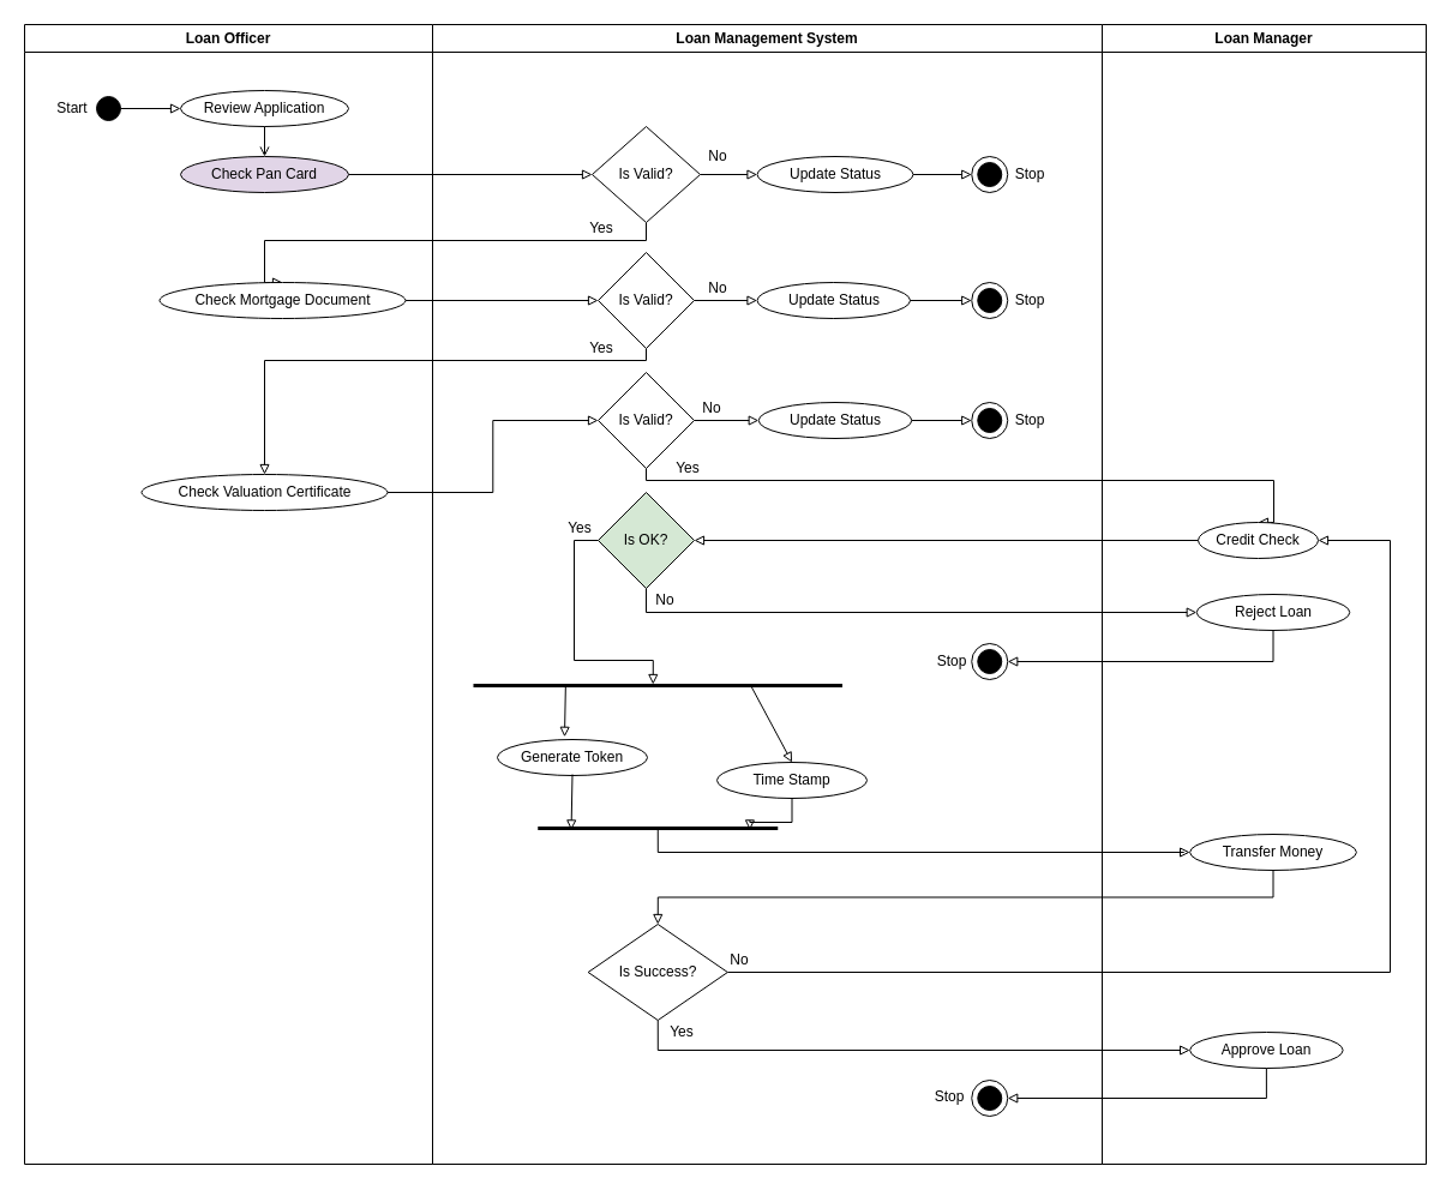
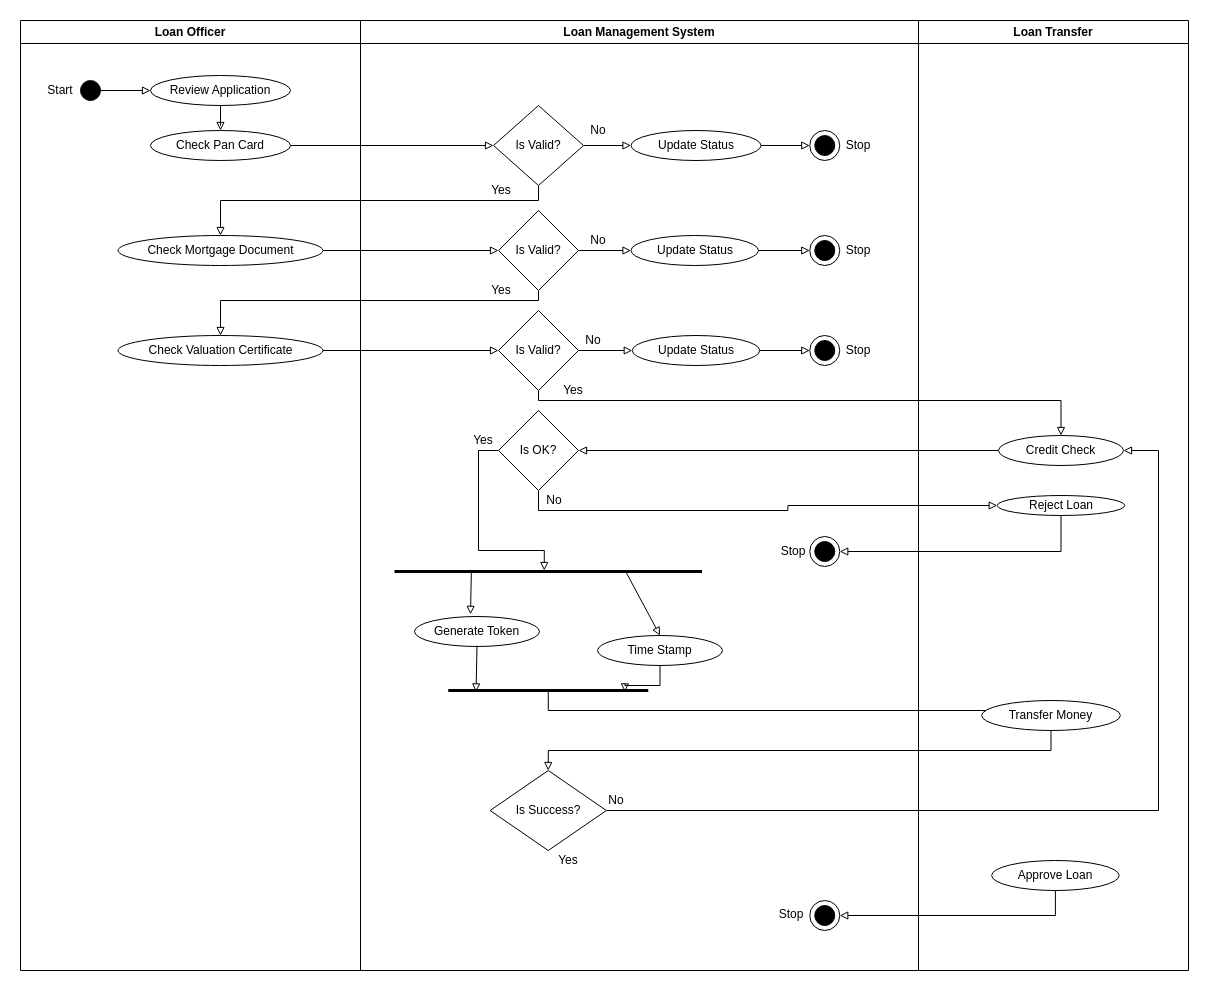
  <mxCell id="0" />
  <mxCell id="1" parent="0" />
  <mxCell id="2" style="edgeStyle=orthogonalEdgeStyle;rounded=0;orthogonalLoop=1;jettySize=auto;html=1;exitX=1;exitY=0.5;exitDx=0;exitDy=0;entryX=0;entryY=0.5;entryDx=0;entryDy=0;endArrow=block;endFill=0;" parent="1" source="68" target="5" edge="1"><mxGeometry relative="1" as="geometry" /></mxCell>
  <mxCell id="3" style="edgeStyle=orthogonalEdgeStyle;rounded=0;orthogonalLoop=1;jettySize=auto;html=1;exitX=1;exitY=0.5;exitDx=0;exitDy=0;entryX=0;entryY=0.5;entryDx=0;entryDy=0;endArrow=block;endFill=0;" parent="1" source="5" target="7" edge="1"><mxGeometry relative="1" as="geometry" /></mxCell>
  <mxCell id="4" style="edgeStyle=orthogonalEdgeStyle;rounded=0;orthogonalLoop=1;jettySize=auto;html=1;exitX=0.5;exitY=1;exitDx=0;exitDy=0;entryX=0.5;entryY=0;entryDx=0;entryDy=0;endArrow=block;endFill=0;" edge="1" parent="1" source="5" target="70"><mxGeometry relative="1" as="geometry"><Array as="points"><mxPoint x="538" y="200" /><mxPoint x="220" y="200" /></Array></mxGeometry></mxCell>
  <mxCell id="5" value="Is Valid?" style="rhombus;whiteSpace=wrap;html=1;" parent="1" vertex="1"><mxGeometry x="493" y="105" width="90" height="80" as="geometry" /></mxCell>
  <mxCell id="6" style="edgeStyle=orthogonalEdgeStyle;rounded=0;orthogonalLoop=1;jettySize=auto;html=1;exitX=1;exitY=0.5;exitDx=0;exitDy=0;entryX=0;entryY=0.5;entryDx=0;entryDy=0;endArrow=block;endFill=0;" parent="1" source="70" target="12" edge="1"><mxGeometry relative="1" as="geometry" /></mxCell>
  <mxCell id="7" value="Update Status" style="ellipse;whiteSpace=wrap;html=1;" parent="1" vertex="1"><mxGeometry x="630.5" y="130" width="130" height="30" as="geometry" /></mxCell>
  <mxCell id="8" value="" style="shape=mxgraph.sysml.actFinal;html=1;verticalLabelPosition=bottom;labelBackgroundColor=#ffffff;verticalAlign=top;" parent="1" vertex="1"><mxGeometry x="809.25" y="130" width="30" height="30" as="geometry" /></mxCell>
  <mxCell id="9" style="edgeStyle=orthogonalEdgeStyle;rounded=0;orthogonalLoop=1;jettySize=auto;html=1;exitX=1;exitY=0.5;exitDx=0;exitDy=0;entryX=0;entryY=0.5;entryDx=0;entryDy=0;entryPerimeter=0;endArrow=block;endFill=0;" parent="1" source="7" target="8" edge="1"><mxGeometry relative="1" as="geometry" /></mxCell>
  <mxCell id="10" style="edgeStyle=orthogonalEdgeStyle;rounded=0;orthogonalLoop=1;jettySize=auto;html=1;exitX=1;exitY=0.5;exitDx=0;exitDy=0;entryX=0;entryY=0.5;entryDx=0;entryDy=0;endArrow=block;endFill=0;" parent="1" source="12" target="14" edge="1"><mxGeometry relative="1" as="geometry" /></mxCell>
  <mxCell id="11" style="edgeStyle=orthogonalEdgeStyle;rounded=0;orthogonalLoop=1;jettySize=auto;html=1;exitX=0.5;exitY=1;exitDx=0;exitDy=0;entryX=0.5;entryY=0;entryDx=0;entryDy=0;endArrow=block;endFill=0;" edge="1" parent="1" source="12" target="71"><mxGeometry relative="1" as="geometry"><Array as="points"><mxPoint x="538" y="300" /><mxPoint x="220" y="300" /></Array></mxGeometry></mxCell>
  <mxCell id="12" value="Is Valid?" style="rhombus;whiteSpace=wrap;html=1;" parent="1" vertex="1"><mxGeometry x="498" y="210" width="80" height="80" as="geometry" /></mxCell>
  <mxCell id="13" style="edgeStyle=orthogonalEdgeStyle;rounded=0;orthogonalLoop=1;jettySize=auto;html=1;exitX=1;exitY=0.5;exitDx=0;exitDy=0;entryX=0;entryY=0.5;entryDx=0;entryDy=0;endArrow=block;endFill=0;" parent="1" source="71" target="19" edge="1"><mxGeometry relative="1" as="geometry" /></mxCell>
  <mxCell id="14" value="Update Status" style="ellipse;whiteSpace=wrap;html=1;" parent="1" vertex="1"><mxGeometry x="630.5" y="235" width="127.5" height="30" as="geometry" /></mxCell>
  <mxCell id="15" value="" style="shape=mxgraph.sysml.actFinal;html=1;verticalLabelPosition=bottom;labelBackgroundColor=#ffffff;verticalAlign=top;" parent="1" vertex="1"><mxGeometry x="809.25" y="235" width="30" height="30" as="geometry" /></mxCell>
  <mxCell id="16" style="edgeStyle=orthogonalEdgeStyle;rounded=0;orthogonalLoop=1;jettySize=auto;html=1;exitX=1;exitY=0.5;exitDx=0;exitDy=0;entryX=0;entryY=0.5;entryDx=0;entryDy=0;entryPerimeter=0;endArrow=block;endFill=0;" parent="1" source="14" target="15" edge="1"><mxGeometry relative="1" as="geometry" /></mxCell>
  <mxCell id="17" style="edgeStyle=orthogonalEdgeStyle;rounded=0;orthogonalLoop=1;jettySize=auto;html=1;exitX=0.5;exitY=1;exitDx=0;exitDy=0;entryX=0.5;entryY=0;entryDx=0;entryDy=0;endArrow=block;endFill=0;" parent="1" source="19" target="21" edge="1"><mxGeometry relative="1" as="geometry"><Array as="points"><mxPoint x="538" y="400" /><mxPoint x="1061" y="400" /></Array></mxGeometry></mxCell>
  <mxCell id="18" style="edgeStyle=orthogonalEdgeStyle;rounded=0;orthogonalLoop=1;jettySize=auto;html=1;exitX=1;exitY=0.5;exitDx=0;exitDy=0;entryX=0;entryY=0.5;entryDx=0;entryDy=0;endArrow=block;endFill=0;" parent="1" source="19" target="22" edge="1"><mxGeometry relative="1" as="geometry" /></mxCell>
  <mxCell id="19" value="Is Valid?" style="rhombus;whiteSpace=wrap;html=1;" parent="1" vertex="1"><mxGeometry x="498" y="310" width="80" height="80" as="geometry" /></mxCell>
  <mxCell id="20" style="edgeStyle=orthogonalEdgeStyle;rounded=0;orthogonalLoop=1;jettySize=auto;html=1;exitX=0;exitY=0.5;exitDx=0;exitDy=0;endArrow=block;endFill=0;entryX=1;entryY=0.5;entryDx=0;entryDy=0;" parent="1" source="21" target="25" edge="1"><mxGeometry relative="1" as="geometry"><mxPoint x="538" y="460" as="targetPoint" /></mxGeometry></mxCell>
- <mxCell id="21" value="Credit Check" style="ellipse;whiteSpace=wrap;html=1;" parent="1" vertex="1"><mxGeometry x="998" y="435" width="100" height="30" as="geometry" /></mxCell>
+ <mxCell id="21" value="Credit Check" style="ellipse;whiteSpace=wrap;html=1;" parent="1" vertex="1"><mxGeometry x="998" y="435" width="125" height="30" as="geometry" /></mxCell>
  <mxCell id="22" value="Update Status" style="ellipse;whiteSpace=wrap;html=1;" parent="1" vertex="1"><mxGeometry x="631.75" y="335" width="127.5" height="30" as="geometry" /></mxCell>
  <mxCell id="23" value="" style="shape=mxgraph.sysml.actFinal;html=1;verticalLabelPosition=bottom;labelBackgroundColor=#ffffff;verticalAlign=top;" parent="1" vertex="1"><mxGeometry x="809.25" y="335" width="30" height="30" as="geometry" /></mxCell>
  <mxCell id="24" style="edgeStyle=orthogonalEdgeStyle;rounded=0;orthogonalLoop=1;jettySize=auto;html=1;exitX=0.5;exitY=1;exitDx=0;exitDy=0;entryX=0;entryY=0.5;entryDx=0;entryDy=0;endArrow=block;endFill=0;" parent="1" source="25" target="26" edge="1"><mxGeometry relative="1" as="geometry" /></mxCell>
- <mxCell id="25" value="Is OK?" style="rhombus;whiteSpace=wrap;html=1;fillColor=#d5e8d4;" parent="1" vertex="1"><mxGeometry x="498" y="410" width="80" height="80" as="geometry" /></mxCell>
- <mxCell id="26" value="Reject Loan" style="ellipse;whiteSpace=wrap;html=1;" parent="1" vertex="1"><mxGeometry x="996.75" y="495" width="127.5" height="30" as="geometry" /></mxCell>
+ <mxCell id="25" value="Is OK?" style="rhombus;whiteSpace=wrap;html=1;" parent="1" vertex="1"><mxGeometry x="498" y="410" width="80" height="80" as="geometry" /></mxCell>
+ <mxCell id="26" value="Reject Loan" style="ellipse;whiteSpace=wrap;html=1;" parent="1" vertex="1"><mxGeometry x="996.75" y="495" width="127.5" height="20" as="geometry" /></mxCell>
  <mxCell id="27" value="" style="shape=mxgraph.sysml.actFinal;html=1;verticalLabelPosition=bottom;labelBackgroundColor=#ffffff;verticalAlign=top;" parent="1" vertex="1"><mxGeometry x="809.25" y="536" width="30" height="30" as="geometry" /></mxCell>
  <mxCell id="28" style="edgeStyle=orthogonalEdgeStyle;rounded=0;orthogonalLoop=1;jettySize=auto;html=1;exitX=0.5;exitY=1;exitDx=0;exitDy=0;entryX=1;entryY=0.5;entryDx=0;entryDy=0;entryPerimeter=0;endArrow=block;endFill=0;" parent="1" source="26" target="27" edge="1"><mxGeometry relative="1" as="geometry" /></mxCell>
  <mxCell id="29" value="Generate Token" style="ellipse;whiteSpace=wrap;html=1;" parent="1" vertex="1"><mxGeometry x="414" y="616" width="125" height="30" as="geometry" /></mxCell>
  <mxCell id="30" value="Time Stamp" style="ellipse;whiteSpace=wrap;html=1;" parent="1" vertex="1"><mxGeometry x="597" y="635" width="125" height="30" as="geometry" /></mxCell>
  <mxCell id="31" style="rounded=0;orthogonalLoop=1;jettySize=auto;html=1;exitX=0.75;exitY=0.5;exitDx=0;exitDy=0;exitPerimeter=0;entryX=0.5;entryY=0;entryDx=0;entryDy=0;endArrow=block;endFill=0;" parent="1" target="30" edge="1"><mxGeometry relative="1" as="geometry"><mxPoint x="624.625" y="570" as="sourcePoint" /></mxGeometry></mxCell>
  <mxCell id="32" value="" style="shape=line;html=1;strokeWidth=3;strokeColor=#000000;" parent="1" vertex="1"><mxGeometry x="394" y="566" width="307.5" height="10" as="geometry" /></mxCell>
  <mxCell id="33" style="rounded=0;orthogonalLoop=1;jettySize=auto;html=1;exitX=0.25;exitY=0.5;exitDx=0;exitDy=0;exitPerimeter=0;entryX=0.448;entryY=-0.04;entryDx=0;entryDy=0;entryPerimeter=0;endArrow=block;endFill=0;" parent="1" edge="1"><mxGeometry relative="1" as="geometry"><mxPoint x="470.875" y="570" as="sourcePoint" /><mxPoint x="470" y="613.8" as="targetPoint" /></mxGeometry></mxCell>
  <mxCell id="34" style="edgeStyle=orthogonalEdgeStyle;rounded=0;orthogonalLoop=1;jettySize=auto;html=1;exitX=0;exitY=0.5;exitDx=0;exitDy=0;entryX=0.487;entryY=0.4;entryDx=0;entryDy=0;entryPerimeter=0;endArrow=block;endFill=0;" parent="1" source="25" target="32" edge="1"><mxGeometry relative="1" as="geometry"><Array as="points"><mxPoint x="478" y="450" /><mxPoint x="478" y="550" /><mxPoint x="544" y="550" /></Array></mxGeometry></mxCell>
  <mxCell id="35" style="edgeStyle=orthogonalEdgeStyle;rounded=0;orthogonalLoop=1;jettySize=auto;html=1;exitX=0.5;exitY=0.5;exitDx=0;exitDy=0;exitPerimeter=0;entryX=0;entryY=0.5;entryDx=0;entryDy=0;endArrow=block;endFill=0;" parent="1" source="36" target="40" edge="1"><mxGeometry relative="1" as="geometry"><mxPoint x="547.755" y="735" as="targetPoint" /><Array as="points"><mxPoint x="548" y="710" /><mxPoint x="986" y="710" /></Array></mxGeometry></mxCell>
  <mxCell id="36" value="" style="shape=line;html=1;strokeWidth=3;strokeColor=#000000;" parent="1" vertex="1"><mxGeometry x="447.75" y="685" width="200" height="10" as="geometry" /></mxCell>
  <mxCell id="37" style="rounded=0;orthogonalLoop=1;jettySize=auto;html=1;exitX=0.5;exitY=1;exitDx=0;exitDy=0;entryX=0.139;entryY=0.64;entryDx=0;entryDy=0;entryPerimeter=0;endArrow=block;endFill=0;" parent="1" target="36" edge="1"><mxGeometry relative="1" as="geometry"><mxPoint x="476.5" y="645" as="sourcePoint" /></mxGeometry></mxCell>
  <mxCell id="38" style="edgeStyle=orthogonalEdgeStyle;rounded=0;orthogonalLoop=1;jettySize=auto;html=1;exitX=0.5;exitY=1;exitDx=0;exitDy=0;entryX=0.883;entryY=0.64;entryDx=0;entryDy=0;entryPerimeter=0;endArrow=block;endFill=0;" parent="1" source="30" target="36" edge="1"><mxGeometry relative="1" as="geometry" /></mxCell>
  <mxCell id="39" style="edgeStyle=orthogonalEdgeStyle;rounded=0;orthogonalLoop=1;jettySize=auto;html=1;exitX=0.5;exitY=1;exitDx=0;exitDy=0;entryX=0.5;entryY=0;entryDx=0;entryDy=0;endArrow=block;endFill=0;" parent="1" source="40" target="43" edge="1"><mxGeometry relative="1" as="geometry"><mxPoint x="547.75" y="806" as="targetPoint" /></mxGeometry></mxCell>
- <mxCell id="40" value="Transfer Money" style="ellipse;whiteSpace=wrap;html=1;" parent="1" vertex="1"><mxGeometry x="991.13" y="695" width="138.75" height="30" as="geometry" /></mxCell>
+ <mxCell id="40" value="Transfer Money" style="ellipse;whiteSpace=wrap;html=1;" parent="1" vertex="1"><mxGeometry x="981.13" y="700" width="138.75" height="30" as="geometry" /></mxCell>
  <mxCell id="41" style="edgeStyle=orthogonalEdgeStyle;rounded=0;orthogonalLoop=1;jettySize=auto;html=1;exitX=1;exitY=0.5;exitDx=0;exitDy=0;entryX=1;entryY=0.5;entryDx=0;entryDy=0;endArrow=block;endFill=0;" parent="1" source="43" target="21" edge="1"><mxGeometry relative="1" as="geometry"><Array as="points"><mxPoint x="1158" y="810" /><mxPoint x="1158" y="450" /></Array></mxGeometry></mxCell>
- <mxCell id="42" style="edgeStyle=orthogonalEdgeStyle;rounded=0;orthogonalLoop=1;jettySize=auto;html=1;exitX=0.5;exitY=1;exitDx=0;exitDy=0;entryX=0;entryY=0.5;entryDx=0;entryDy=0;endArrow=block;endFill=0;" parent="1" source="43" target="45" edge="1"><mxGeometry relative="1" as="geometry" /></mxCell>
  <mxCell id="43" value="Is Success?" style="rhombus;whiteSpace=wrap;html=1;" parent="1" vertex="1"><mxGeometry x="489.63" y="770" width="116.24" height="80" as="geometry" /></mxCell>
  <mxCell id="44" style="edgeStyle=orthogonalEdgeStyle;rounded=0;orthogonalLoop=1;jettySize=auto;html=1;exitX=1;exitY=0.5;exitDx=0;exitDy=0;entryX=0;entryY=0.5;entryDx=0;entryDy=0;entryPerimeter=0;endArrow=block;endFill=0;" parent="1" source="22" target="23" edge="1"><mxGeometry relative="1" as="geometry" /></mxCell>
  <mxCell id="45" value="Approve Loan" style="ellipse;whiteSpace=wrap;html=1;" parent="1" vertex="1"><mxGeometry x="991.13" y="860" width="127.5" height="30" as="geometry" /></mxCell>
  <mxCell id="46" value="" style="shape=mxgraph.sysml.actFinal;html=1;verticalLabelPosition=bottom;labelBackgroundColor=#ffffff;verticalAlign=top;" parent="1" vertex="1"><mxGeometry x="809.25" y="900" width="30" height="30" as="geometry" /></mxCell>
  <mxCell id="47" style="edgeStyle=orthogonalEdgeStyle;rounded=0;orthogonalLoop=1;jettySize=auto;html=1;exitX=0.5;exitY=1;exitDx=0;exitDy=0;entryX=1;entryY=0.5;entryDx=0;entryDy=0;entryPerimeter=0;endArrow=block;endFill=0;" parent="1" source="45" target="46" edge="1"><mxGeometry relative="1" as="geometry" /></mxCell>
  <mxCell id="48" value="Stop" style="text;html=1;align=center;verticalAlign=middle;whiteSpace=wrap;rounded=0;" parent="1" vertex="1"><mxGeometry x="828" y="130" width="60" height="30" as="geometry" /></mxCell>
  <mxCell id="49" value="Yes" style="text;html=1;align=center;verticalAlign=middle;whiteSpace=wrap;rounded=0;" parent="1" vertex="1"><mxGeometry x="485.5" y="180" width="30" height="20" as="geometry" /></mxCell>
  <mxCell id="50" value="No" style="text;html=1;align=center;verticalAlign=middle;whiteSpace=wrap;rounded=0;" parent="1" vertex="1"><mxGeometry x="583" y="120" width="30" height="20" as="geometry" /></mxCell>
  <mxCell id="51" value="Yes" style="text;html=1;align=center;verticalAlign=middle;whiteSpace=wrap;rounded=0;" parent="1" vertex="1"><mxGeometry x="485.5" y="280" width="30" height="20" as="geometry" /></mxCell>
  <mxCell id="52" value="Yes" style="text;html=1;align=center;verticalAlign=middle;whiteSpace=wrap;rounded=0;" parent="1" vertex="1"><mxGeometry x="558" y="380" width="30" height="20" as="geometry" /></mxCell>
  <mxCell id="53" value="Yes" style="text;html=1;align=center;verticalAlign=middle;whiteSpace=wrap;rounded=0;" parent="1" vertex="1"><mxGeometry x="468" y="430" width="30" height="20" as="geometry" /></mxCell>
  <mxCell id="54" value="Yes" style="text;html=1;align=center;verticalAlign=middle;whiteSpace=wrap;rounded=0;" parent="1" vertex="1"><mxGeometry x="553" y="850" width="30" height="20" as="geometry" /></mxCell>
  <mxCell id="55" value="No" style="text;html=1;align=center;verticalAlign=middle;whiteSpace=wrap;rounded=0;" parent="1" vertex="1"><mxGeometry x="583" y="230" width="30" height="20" as="geometry" /></mxCell>
  <mxCell id="56" value="No" style="text;html=1;align=center;verticalAlign=middle;whiteSpace=wrap;rounded=0;" parent="1" vertex="1"><mxGeometry x="578" y="330" width="30" height="20" as="geometry" /></mxCell>
  <mxCell id="57" value="No" style="text;html=1;align=center;verticalAlign=middle;whiteSpace=wrap;rounded=0;" parent="1" vertex="1"><mxGeometry x="539" y="490" width="30" height="20" as="geometry" /></mxCell>
  <mxCell id="58" value="No" style="text;html=1;align=center;verticalAlign=middle;whiteSpace=wrap;rounded=0;" parent="1" vertex="1"><mxGeometry x="600.5" y="790" width="30" height="20" as="geometry" /></mxCell>
  <mxCell id="59" value="Stop" style="text;html=1;align=center;verticalAlign=middle;whiteSpace=wrap;rounded=0;" parent="1" vertex="1"><mxGeometry x="828" y="235" width="60" height="30" as="geometry" /></mxCell>
  <mxCell id="60" value="Stop" style="text;html=1;align=center;verticalAlign=middle;whiteSpace=wrap;rounded=0;" parent="1" vertex="1"><mxGeometry x="828" y="335" width="60" height="30" as="geometry" /></mxCell>
  <mxCell id="61" value="Stop" style="text;html=1;align=center;verticalAlign=middle;whiteSpace=wrap;rounded=0;" parent="1" vertex="1"><mxGeometry x="763" y="536" width="60" height="30" as="geometry" /></mxCell>
  <mxCell id="62" value="Stop" style="text;html=1;align=center;verticalAlign=middle;whiteSpace=wrap;rounded=0;" parent="1" vertex="1"><mxGeometry x="761.25" y="899" width="60" height="30" as="geometry" /></mxCell>
  <mxCell id="63" value="Loan Officer" style="swimlane;whiteSpace=wrap;html=1;" parent="1" vertex="1"><mxGeometry x="20" y="20" width="340" height="950" as="geometry" /></mxCell>
  <mxCell id="64" value="Start" style="text;html=1;align=center;verticalAlign=middle;whiteSpace=wrap;rounded=0;" parent="63" vertex="1"><mxGeometry x="10" y="55" width="60" height="30" as="geometry" /></mxCell>
  <mxCell id="65" value="" style="shape=ellipse;html=1;fillColor=strokeColor;fontSize=18;fontColor=#ffffff;" parent="63" vertex="1"><mxGeometry x="60" y="60" width="20" height="20" as="geometry" /></mxCell>
  <mxCell id="66" value="Review Application" style="ellipse;whiteSpace=wrap;html=1;" parent="63" vertex="1"><mxGeometry x="130" y="55" width="140" height="30" as="geometry" /></mxCell>
  <mxCell id="67" style="edgeStyle=orthogonalEdgeStyle;rounded=0;orthogonalLoop=1;jettySize=auto;html=1;exitX=1;exitY=0.5;exitDx=0;exitDy=0;entryX=0;entryY=0.5;entryDx=0;entryDy=0;endArrow=block;endFill=0;" parent="63" source="65" target="66" edge="1"><mxGeometry relative="1" as="geometry" /></mxCell>
- <mxCell id="68" value="Check Pan Card" style="ellipse;whiteSpace=wrap;html=1;fillColor=#e1d5e7;" parent="63" vertex="1"><mxGeometry x="130" y="110" width="140" height="30" as="geometry" /></mxCell>
- <mxCell id="69" style="edgeStyle=orthogonalEdgeStyle;rounded=0;orthogonalLoop=1;jettySize=auto;html=1;exitX=0.5;exitY=1;exitDx=0;exitDy=0;endArrow=open;endFill=0;" parent="63" source="66" target="68" edge="1"><mxGeometry relative="1" as="geometry" /></mxCell>
- <mxCell id="70" value="Check Mortgage Document" style="ellipse;whiteSpace=wrap;html=1;" parent="63" vertex="1"><mxGeometry x="112.5" y="215" width="205" height="30" as="geometry" /></mxCell>
- <mxCell id="71" value="Check Valuation Certificate" style="ellipse;whiteSpace=wrap;html=1;" parent="63" vertex="1"><mxGeometry x="97.5" y="375" width="205" height="30" as="geometry" /></mxCell>
+ <mxCell id="68" value="Check Pan Card" style="ellipse;whiteSpace=wrap;html=1;" parent="63" vertex="1"><mxGeometry x="130" y="110" width="140" height="30" as="geometry" /></mxCell>
+ <mxCell id="69" style="edgeStyle=orthogonalEdgeStyle;rounded=0;orthogonalLoop=1;jettySize=auto;html=1;exitX=0.5;exitY=1;exitDx=0;exitDy=0;endArrow=block;endFill=0;" parent="63" source="66" target="68" edge="1"><mxGeometry relative="1" as="geometry" /></mxCell>
+ <mxCell id="70" value="Check Mortgage Document" style="ellipse;whiteSpace=wrap;html=1;" parent="63" vertex="1"><mxGeometry x="97.5" y="215" width="205" height="30" as="geometry" /></mxCell>
+ <mxCell id="71" value="Check Valuation Certificate" style="ellipse;whiteSpace=wrap;html=1;" parent="63" vertex="1"><mxGeometry x="97.5" y="315" width="205" height="30" as="geometry" /></mxCell>
  <mxCell id="72" value="Loan Management System" style="swimlane;whiteSpace=wrap;html=1;" parent="1" vertex="1"><mxGeometry x="360" y="20" width="558" height="950" as="geometry" /></mxCell>
- <mxCell id="73" value="Loan Manager" style="swimlane;whiteSpace=wrap;html=1;" parent="1" vertex="1"><mxGeometry x="918" y="20" width="270" height="950" as="geometry" /></mxCell>
+ <mxCell id="73" value="Loan Transfer" style="swimlane;whiteSpace=wrap;html=1;" parent="1" vertex="1"><mxGeometry x="918" y="20" width="270" height="950" as="geometry" /></mxCell>
